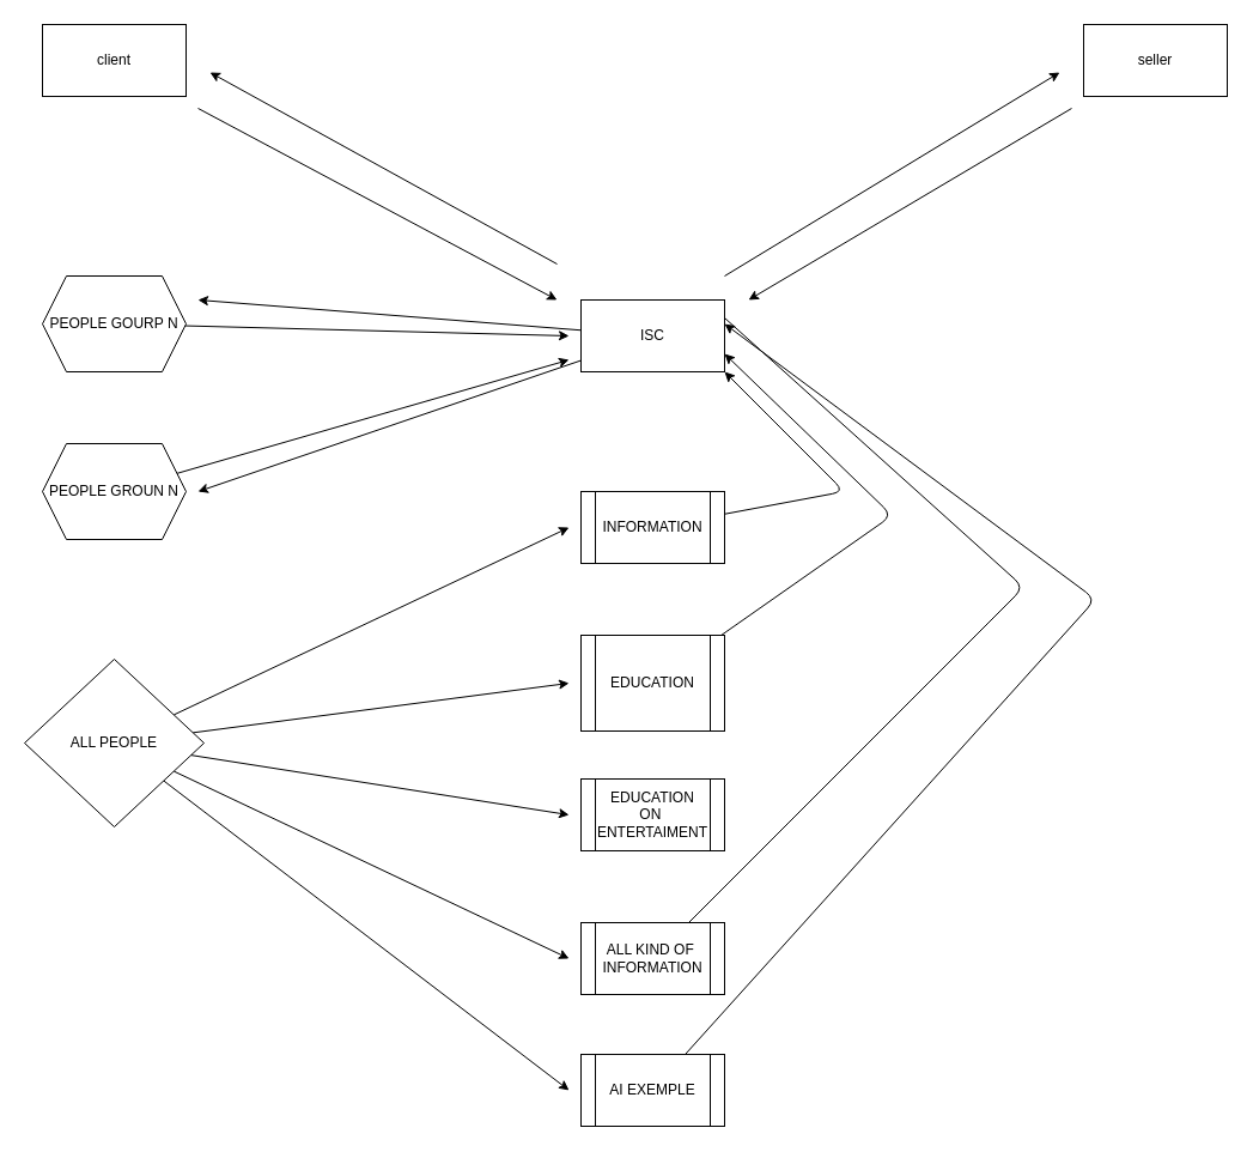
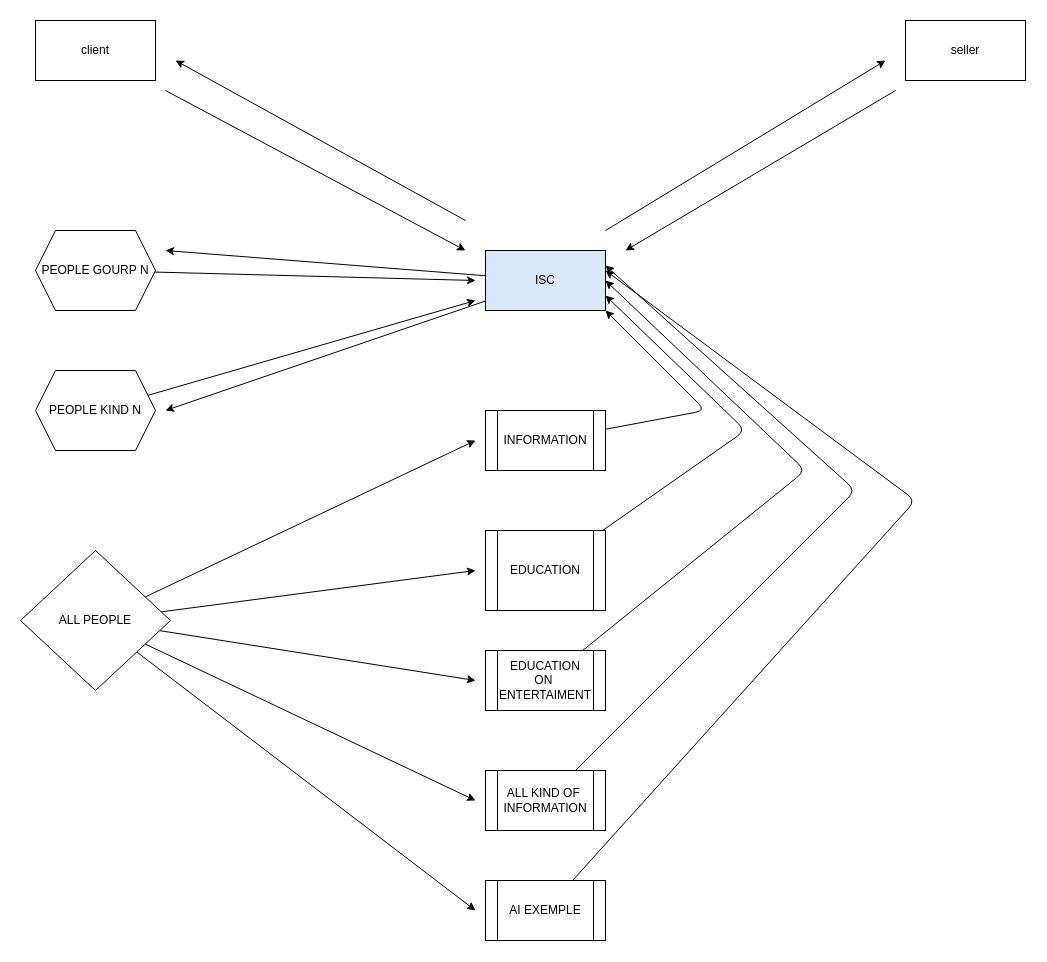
  <mxCell id="0" />
  <mxCell id="1" parent="0" />
  <mxCell id="2" value="client" style="whiteSpace=wrap;html=1;" vertex="1" parent="1"><mxGeometry x="35" y="20" width="120" height="60" as="geometry" /></mxCell>
  <mxCell id="3" value="seller&lt;br&gt;" style="whiteSpace=wrap;html=1;" vertex="1" parent="1"><mxGeometry x="905" y="20" width="120" height="60" as="geometry" /></mxCell>
  <mxCell id="4" style="edgeStyle=none;html=1;" edge="1" parent="1" source="6"><mxGeometry relative="1" as="geometry"><mxPoint x="165" y="250" as="targetPoint" /></mxGeometry></mxCell>
  <mxCell id="5" style="edgeStyle=none;html=1;" edge="1" parent="1" source="6"><mxGeometry relative="1" as="geometry"><mxPoint x="165" y="410" as="targetPoint" /></mxGeometry></mxCell>
- <mxCell id="6" value="ISC" style="whiteSpace=wrap;html=1;" vertex="1" parent="1"><mxGeometry x="485" y="250" width="120" height="60" as="geometry" /></mxCell>
+ <mxCell id="6" value="ISC" style="whiteSpace=wrap;html=1;fillColor=#dae8fc;" vertex="1" parent="1"><mxGeometry x="485" y="250" width="120" height="60" as="geometry" /></mxCell>
  <mxCell id="7" value="" style="edgeStyle=none;orthogonalLoop=1;jettySize=auto;html=1;" edge="1" parent="1"><mxGeometry width="100" relative="1" as="geometry"><mxPoint x="165" y="90" as="sourcePoint" /><mxPoint x="465" y="250" as="targetPoint" /><Array as="points" /></mxGeometry></mxCell>
  <mxCell id="8" value="" style="edgeStyle=none;orthogonalLoop=1;jettySize=auto;html=1;" edge="1" parent="1"><mxGeometry width="100" relative="1" as="geometry"><mxPoint x="895" y="90" as="sourcePoint" /><mxPoint x="625" y="250" as="targetPoint" /><Array as="points" /></mxGeometry></mxCell>
  <mxCell id="9" value="" style="edgeStyle=none;orthogonalLoop=1;jettySize=auto;html=1;" edge="1" parent="1"><mxGeometry width="100" relative="1" as="geometry"><mxPoint x="465" y="220" as="sourcePoint" /><mxPoint x="175" y="60" as="targetPoint" /><Array as="points" /></mxGeometry></mxCell>
  <mxCell id="10" value="" style="edgeStyle=none;orthogonalLoop=1;jettySize=auto;html=1;" edge="1" parent="1"><mxGeometry width="100" relative="1" as="geometry"><mxPoint x="605" y="230" as="sourcePoint" /><mxPoint x="885" y="60" as="targetPoint" /><Array as="points" /></mxGeometry></mxCell>
  <mxCell id="11" style="edgeStyle=none;html=1;entryX=1;entryY=1;entryDx=0;entryDy=0;" edge="1" parent="1" source="12" target="6"><mxGeometry relative="1" as="geometry"><Array as="points"><mxPoint x="705" y="410" /></Array></mxGeometry></mxCell>
  <mxCell id="12" value="INFORMATION&lt;br&gt;" style="shape=process;whiteSpace=wrap;html=1;backgroundOutline=1;" vertex="1" parent="1"><mxGeometry x="485" y="410" width="120" height="60" as="geometry" /></mxCell>
  <mxCell id="13" style="edgeStyle=none;html=1;entryX=1;entryY=0.75;entryDx=0;entryDy=0;" edge="1" parent="1" source="14" target="6"><mxGeometry relative="1" as="geometry"><Array as="points"><mxPoint x="745" y="430" /></Array></mxGeometry></mxCell>
  <mxCell id="14" value="EDUCATION&lt;br&gt;" style="shape=process;whiteSpace=wrap;html=1;backgroundOutline=1;" vertex="1" parent="1"><mxGeometry x="485" y="530" width="120" height="80" as="geometry" /></mxCell>
+ <mxCell id="15" style="edgeStyle=none;html=1;entryX=1;entryY=0.5;entryDx=0;entryDy=0;" edge="1" parent="1" source="16" target="6"><mxGeometry relative="1" as="geometry"><Array as="points"><mxPoint x="805" y="470" /></Array></mxGeometry></mxCell>
  <mxCell id="16" value="EDUCATION&lt;br&gt;ON&amp;nbsp;&lt;br&gt;ENTERTAIMENT" style="shape=process;whiteSpace=wrap;html=1;backgroundOutline=1;" vertex="1" parent="1"><mxGeometry x="485" y="650" width="120" height="60" as="geometry" /></mxCell>
- <mxCell id="17" style="edgeStyle=none;html=1;entryX=1;entryY=0.25;entryDx=0;entryDy=0;endArrow=none;" edge="1" parent="1" source="18" target="6"><mxGeometry relative="1" as="geometry"><Array as="points"><mxPoint x="855" y="490" /></Array></mxGeometry></mxCell>
+ <mxCell id="17" style="edgeStyle=none;html=1;entryX=1;entryY=0.25;entryDx=0;entryDy=0;" edge="1" parent="1" source="18" target="6"><mxGeometry relative="1" as="geometry"><Array as="points"><mxPoint x="855" y="490" /></Array></mxGeometry></mxCell>
  <mxCell id="18" value="ALL KIND OF&amp;nbsp;&lt;br&gt;INFORMATION&lt;br&gt;" style="shape=process;whiteSpace=wrap;html=1;backgroundOutline=1;" vertex="1" parent="1"><mxGeometry x="485" y="770" width="120" height="60" as="geometry" /></mxCell>
  <mxCell id="19" style="edgeStyle=none;html=1;" edge="1" parent="1" source="20"><mxGeometry relative="1" as="geometry"><mxPoint x="605" y="270" as="targetPoint" /><Array as="points"><mxPoint x="915" y="500" /></Array></mxGeometry></mxCell>
  <mxCell id="20" value="AI EXEMPLE" style="shape=process;whiteSpace=wrap;html=1;backgroundOutline=1;" vertex="1" parent="1"><mxGeometry x="485" y="880" width="120" height="60" as="geometry" /></mxCell>
  <mxCell id="21" style="edgeStyle=none;html=1;" edge="1" parent="1" source="26"><mxGeometry relative="1" as="geometry"><mxPoint x="475" y="440" as="targetPoint" /></mxGeometry></mxCell>
  <mxCell id="22" style="edgeStyle=none;html=1;" edge="1" parent="1" source="26"><mxGeometry relative="1" as="geometry"><mxPoint x="475" y="570" as="targetPoint" /></mxGeometry></mxCell>
  <mxCell id="23" style="edgeStyle=none;html=1;" edge="1" parent="1" source="26"><mxGeometry relative="1" as="geometry"><mxPoint x="475" y="680" as="targetPoint" /></mxGeometry></mxCell>
  <mxCell id="24" style="edgeStyle=none;html=1;" edge="1" parent="1" source="26"><mxGeometry relative="1" as="geometry"><mxPoint x="475" y="800" as="targetPoint" /></mxGeometry></mxCell>
  <mxCell id="25" style="edgeStyle=none;html=1;" edge="1" parent="1" source="26"><mxGeometry relative="1" as="geometry"><mxPoint x="475" y="910" as="targetPoint" /></mxGeometry></mxCell>
  <mxCell id="26" value="ALL PEOPLE" style="rhombus;whiteSpace=wrap;html=1;" vertex="1" parent="1"><mxGeometry x="20" y="550" width="150" height="140" as="geometry" /></mxCell>
  <mxCell id="27" style="edgeStyle=none;html=1;" edge="1" parent="1" source="28"><mxGeometry relative="1" as="geometry"><mxPoint x="475" y="280" as="targetPoint" /></mxGeometry></mxCell>
  <mxCell id="28" value="PEOPLE GOURP N" style="shape=hexagon;perimeter=hexagonPerimeter2;whiteSpace=wrap;html=1;fixedSize=1;" vertex="1" parent="1"><mxGeometry x="35" y="230" width="120" height="80" as="geometry" /></mxCell>
  <mxCell id="29" style="edgeStyle=none;html=1;" edge="1" parent="1" source="30"><mxGeometry relative="1" as="geometry"><mxPoint x="475" y="300" as="targetPoint" /></mxGeometry></mxCell>
- <mxCell id="30" value="PEOPLE GROUN N" style="shape=hexagon;perimeter=hexagonPerimeter2;whiteSpace=wrap;html=1;fixedSize=1;" vertex="1" parent="1"><mxGeometry x="35" y="370" width="120" height="80" as="geometry" /></mxCell>
+ <mxCell id="30" value="PEOPLE KIND N" style="shape=hexagon;perimeter=hexagonPerimeter2;whiteSpace=wrap;html=1;fixedSize=1;" vertex="1" parent="1"><mxGeometry x="35" y="370" width="120" height="80" as="geometry" /></mxCell>
